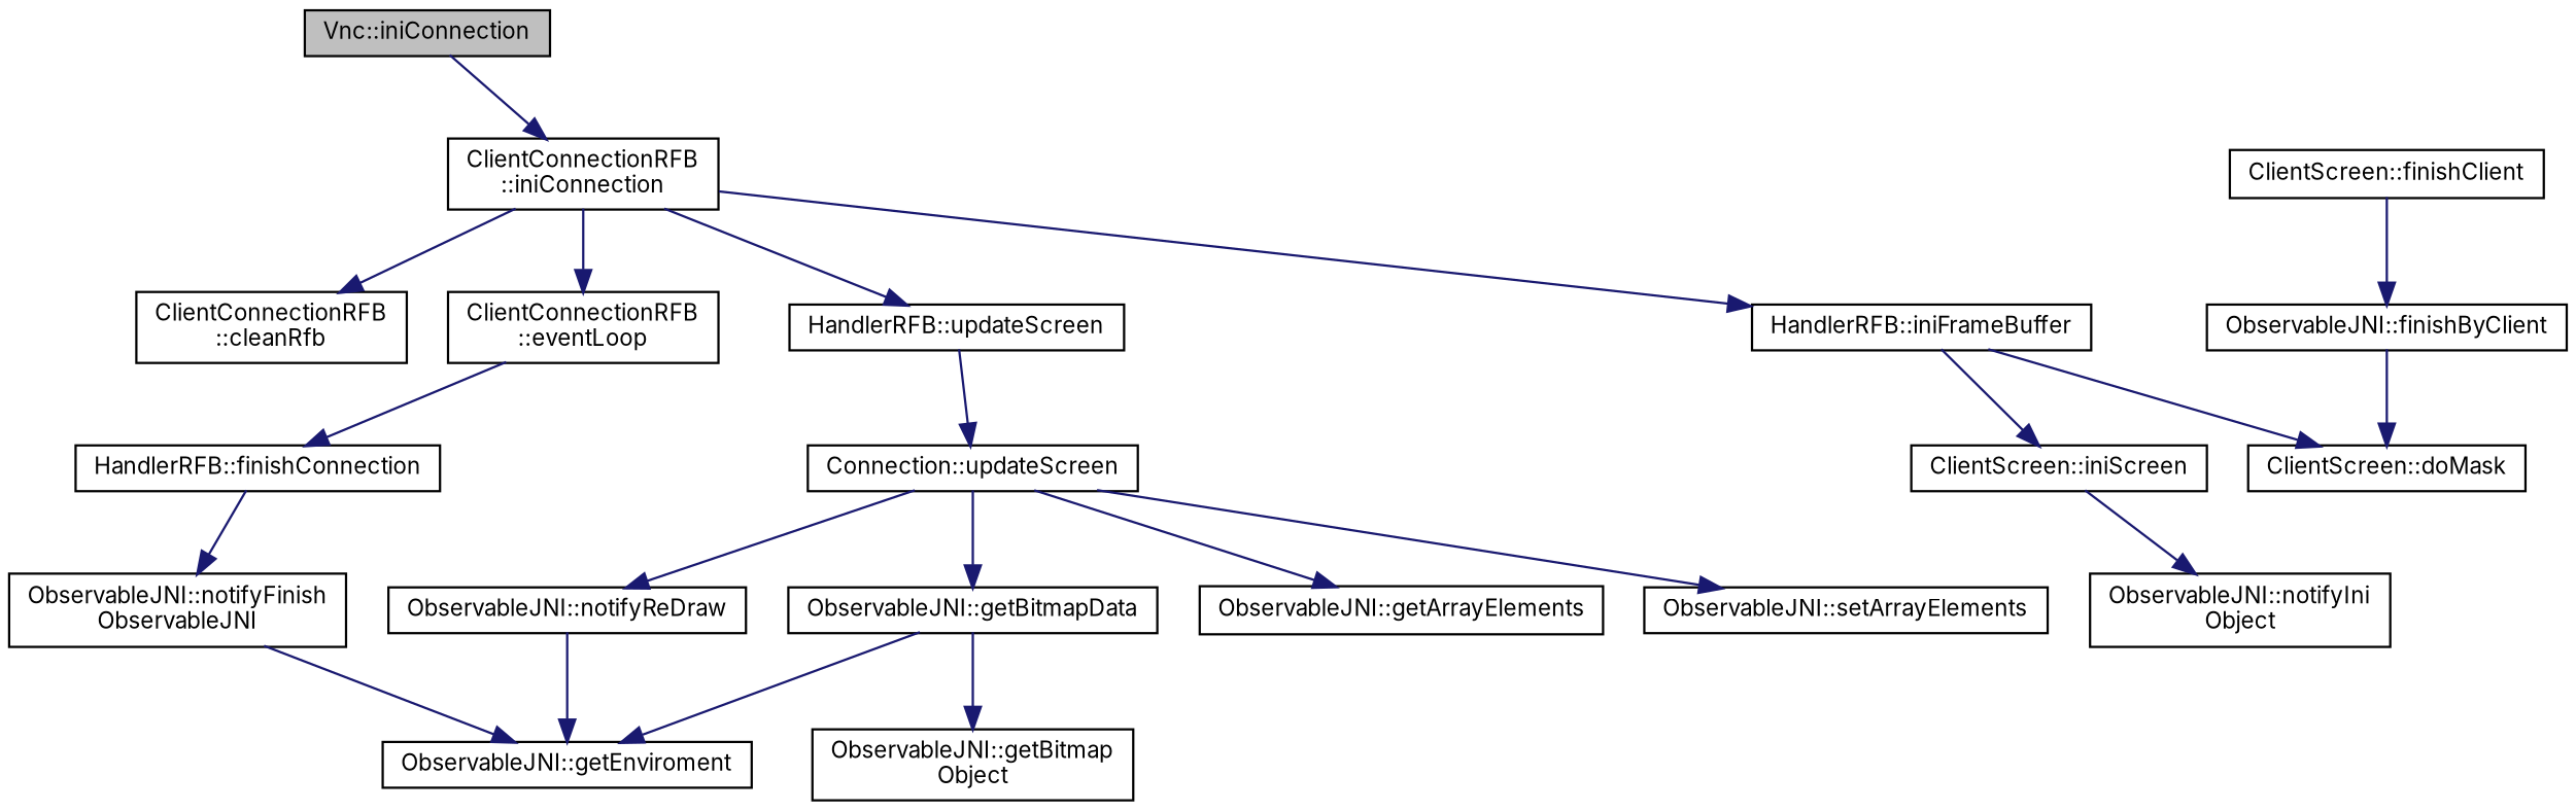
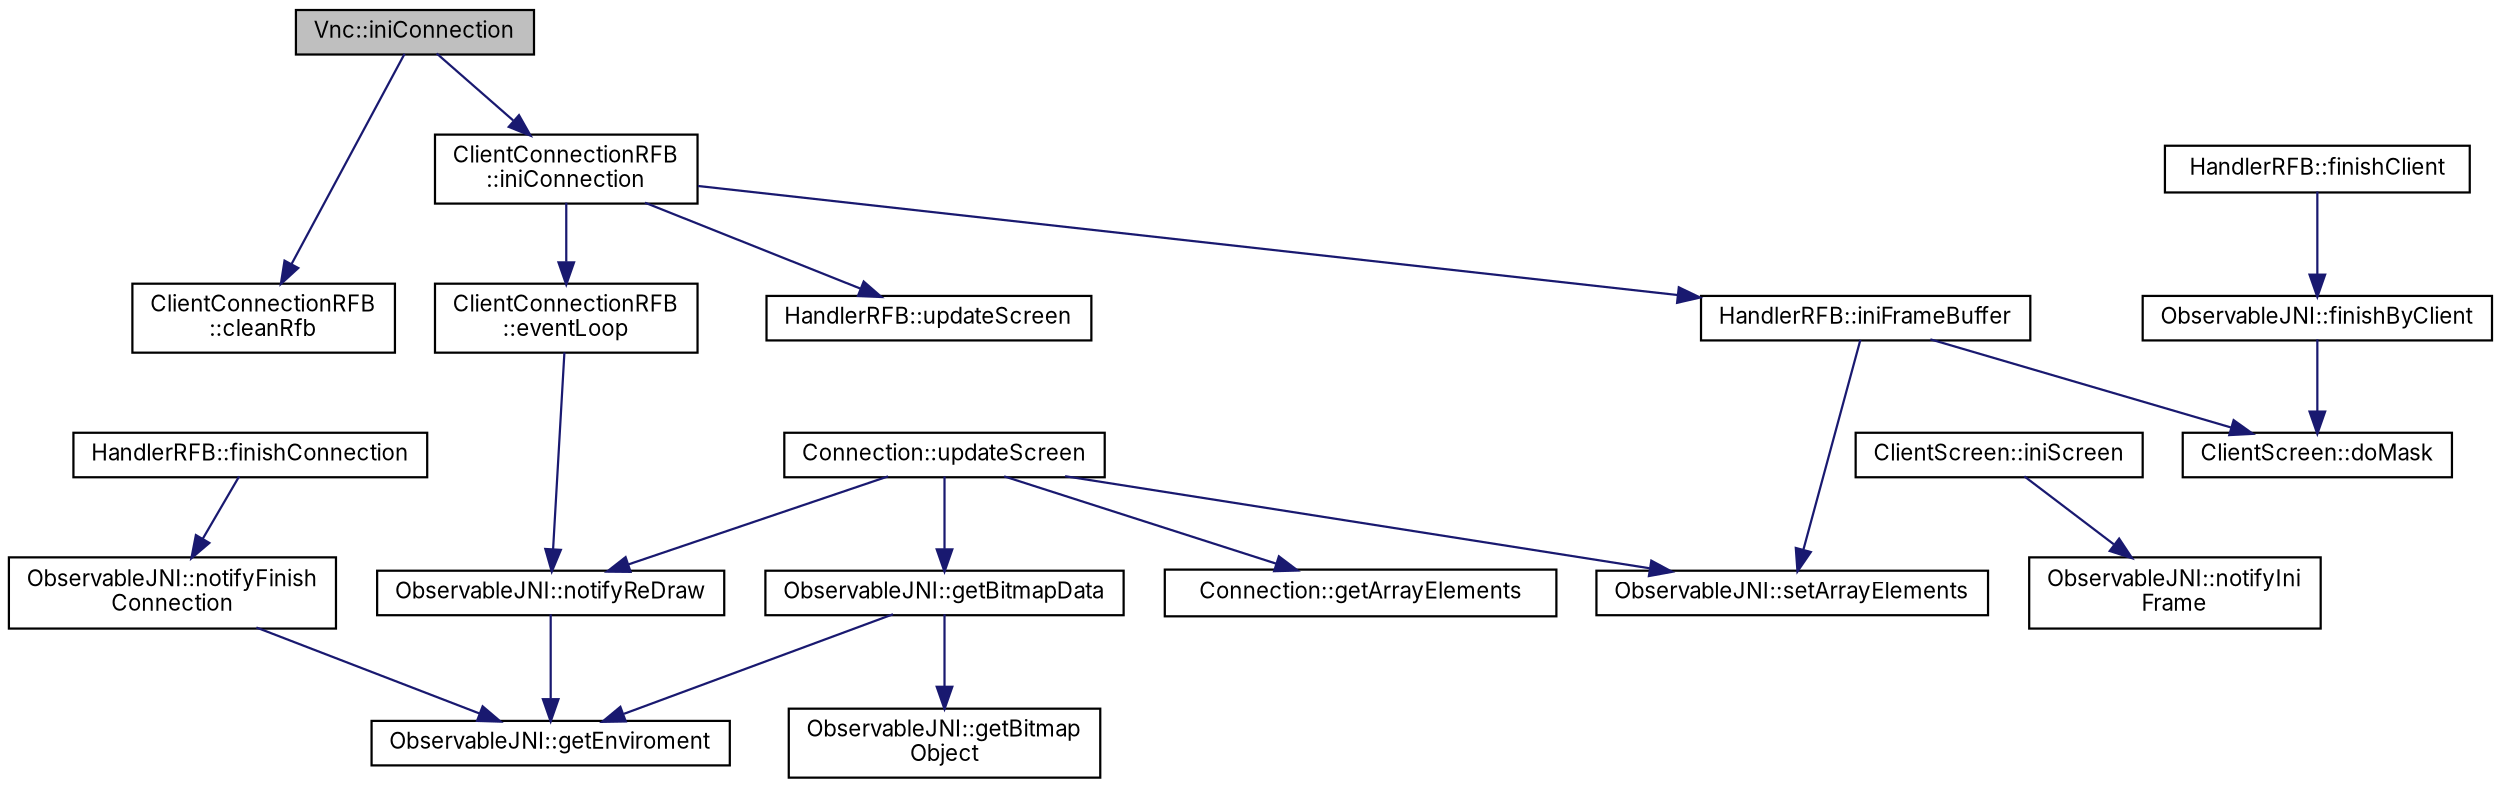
  digraph {
    fontname=Inter
    rankdir=TB
    node [color=black fillcolor=white fontname=Inter fontsize=10 shape=record style=filled]
    edge [color=midnightblue fontname=Inter fontsize=10 labelfontname=Helvetica labelfontsize=10 style=solid]
    n1 [fillcolor=grey75 fontcolor=black height=0.2 label="Vnc::iniConnection" width=0.4]
    n2 [height=0.2 label="ClientConnectionRFB\l::iniConnection" width=0.4]
    n3 [height=0.2 label="ClientConnectionRFB\l::cleanRfb" width=0.4]
    n4 [height=0.2 label="ClientConnectionRFB\l::eventLoop" width=0.4]
    n5 [height=0.2 label="HandlerRFB::iniFrameBuffer" width=0.4]
    n6 [height=0.2 label="HandlerRFB::updateScreen" width=0.4]
    n7 [height=0.2 label="HandlerRFB::finishConnection" width=0.4]
    n8 [height=0.2 label="ClientScreen::doMask" width=0.4]
    n9 [height=0.2 label="ClientScreen::iniScreen" width=0.4]
    n10 [height=0.2 label="Connection::updateScreen" width=0.4]
-   n11 [height=0.2 label="ClientScreen::finishClient" width=0.4]
+   n11 [height=0.2 label="HandlerRFB::finishClient" width=0.4]
    n12 [height=0.2 label="ObservableJNI::finishByClient" width=0.4]
-   n13 [height=0.2 label="ObservableJNI::notifyFinish\lObservableJNI" width=0.4]
+   n13 [height=0.2 label="ObservableJNI::notifyFinish\lConnection" width=0.4]
    n14 [height=0.2 label="ObservableJNI::getEnviroment" width=0.4]
-   n15 [height=0.2 label="ObservableJNI::notifyIni\lObject" width=0.4]
-   n16 [height=0.2 label="ObservableJNI::getArrayElements" width=0.4]
+   n15 [height=0.2 label="ObservableJNI::notifyIni\lFrame" width=0.4]
+   n16 [height=0.2 label="Connection::getArrayElements" width=0.4]
    n17 [height=0.2 label="ObservableJNI::getBitmapData" width=0.4]
    n18 [height=0.2 label="ObservableJNI::notifyReDraw" width=0.4]
    n19 [height=0.2 label="ObservableJNI::setArrayElements" width=0.4]
    n20 [height=0.2 label="ObservableJNI::getBitmap\lObject" width=0.4]
    n1 -> n2
-   n2 -> n3
+   n1 -> n3
    n2 -> n4
    n2 -> n5
    n2 -> n6
-   n4 -> n7
+   n4 -> n18
    n5 -> n8
-   n5 -> n9
-   n6 -> n10
+   n5 -> n19
    n7 -> n13
    n9 -> n15
    n10 -> n16
    n10 -> n17
    n10 -> n18
    n10 -> n19
    n11 -> n12
    n12 -> n8
    n13 -> n14
    n17 -> n14
    n17 -> n20
    n18 -> n14
  }
